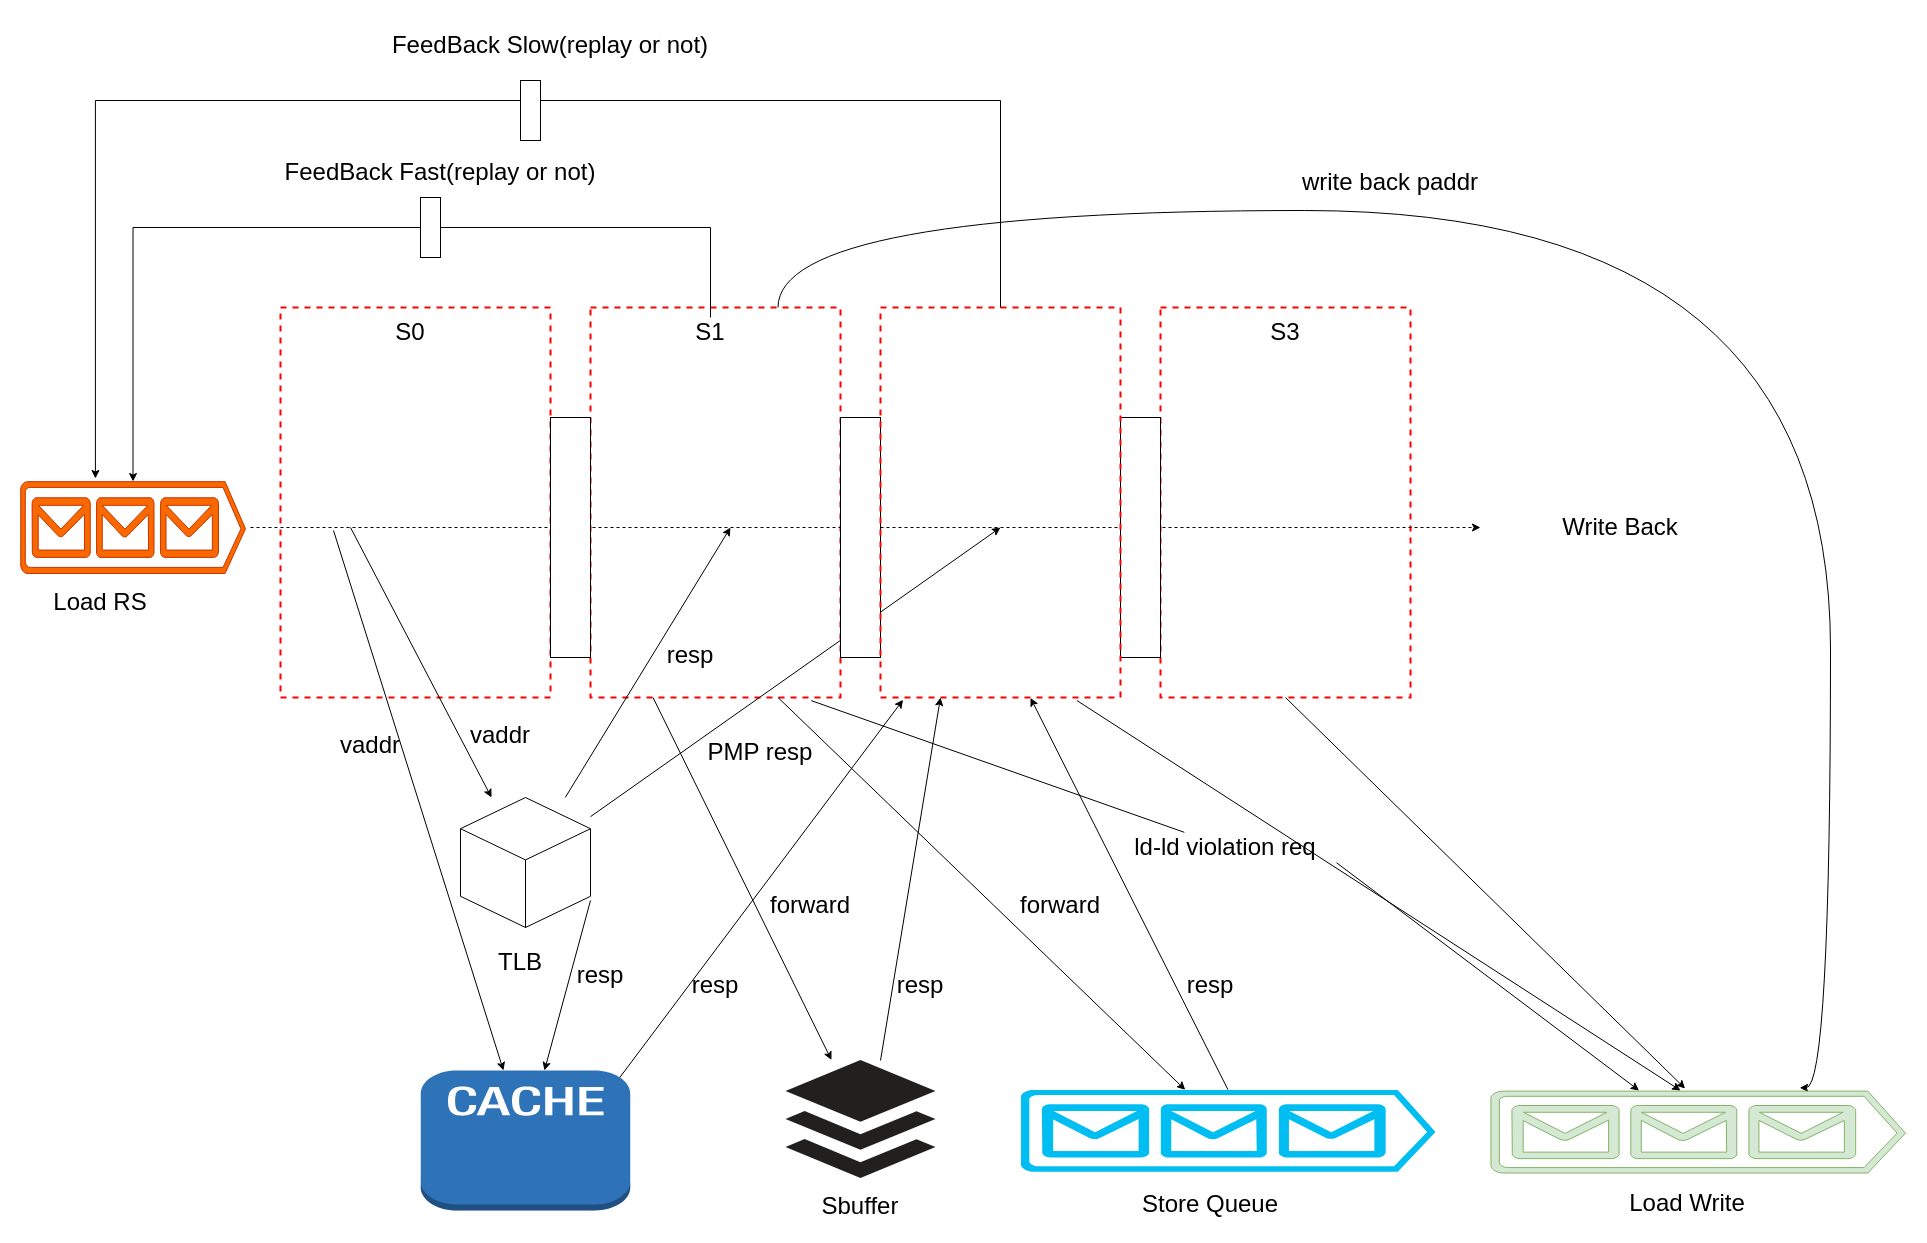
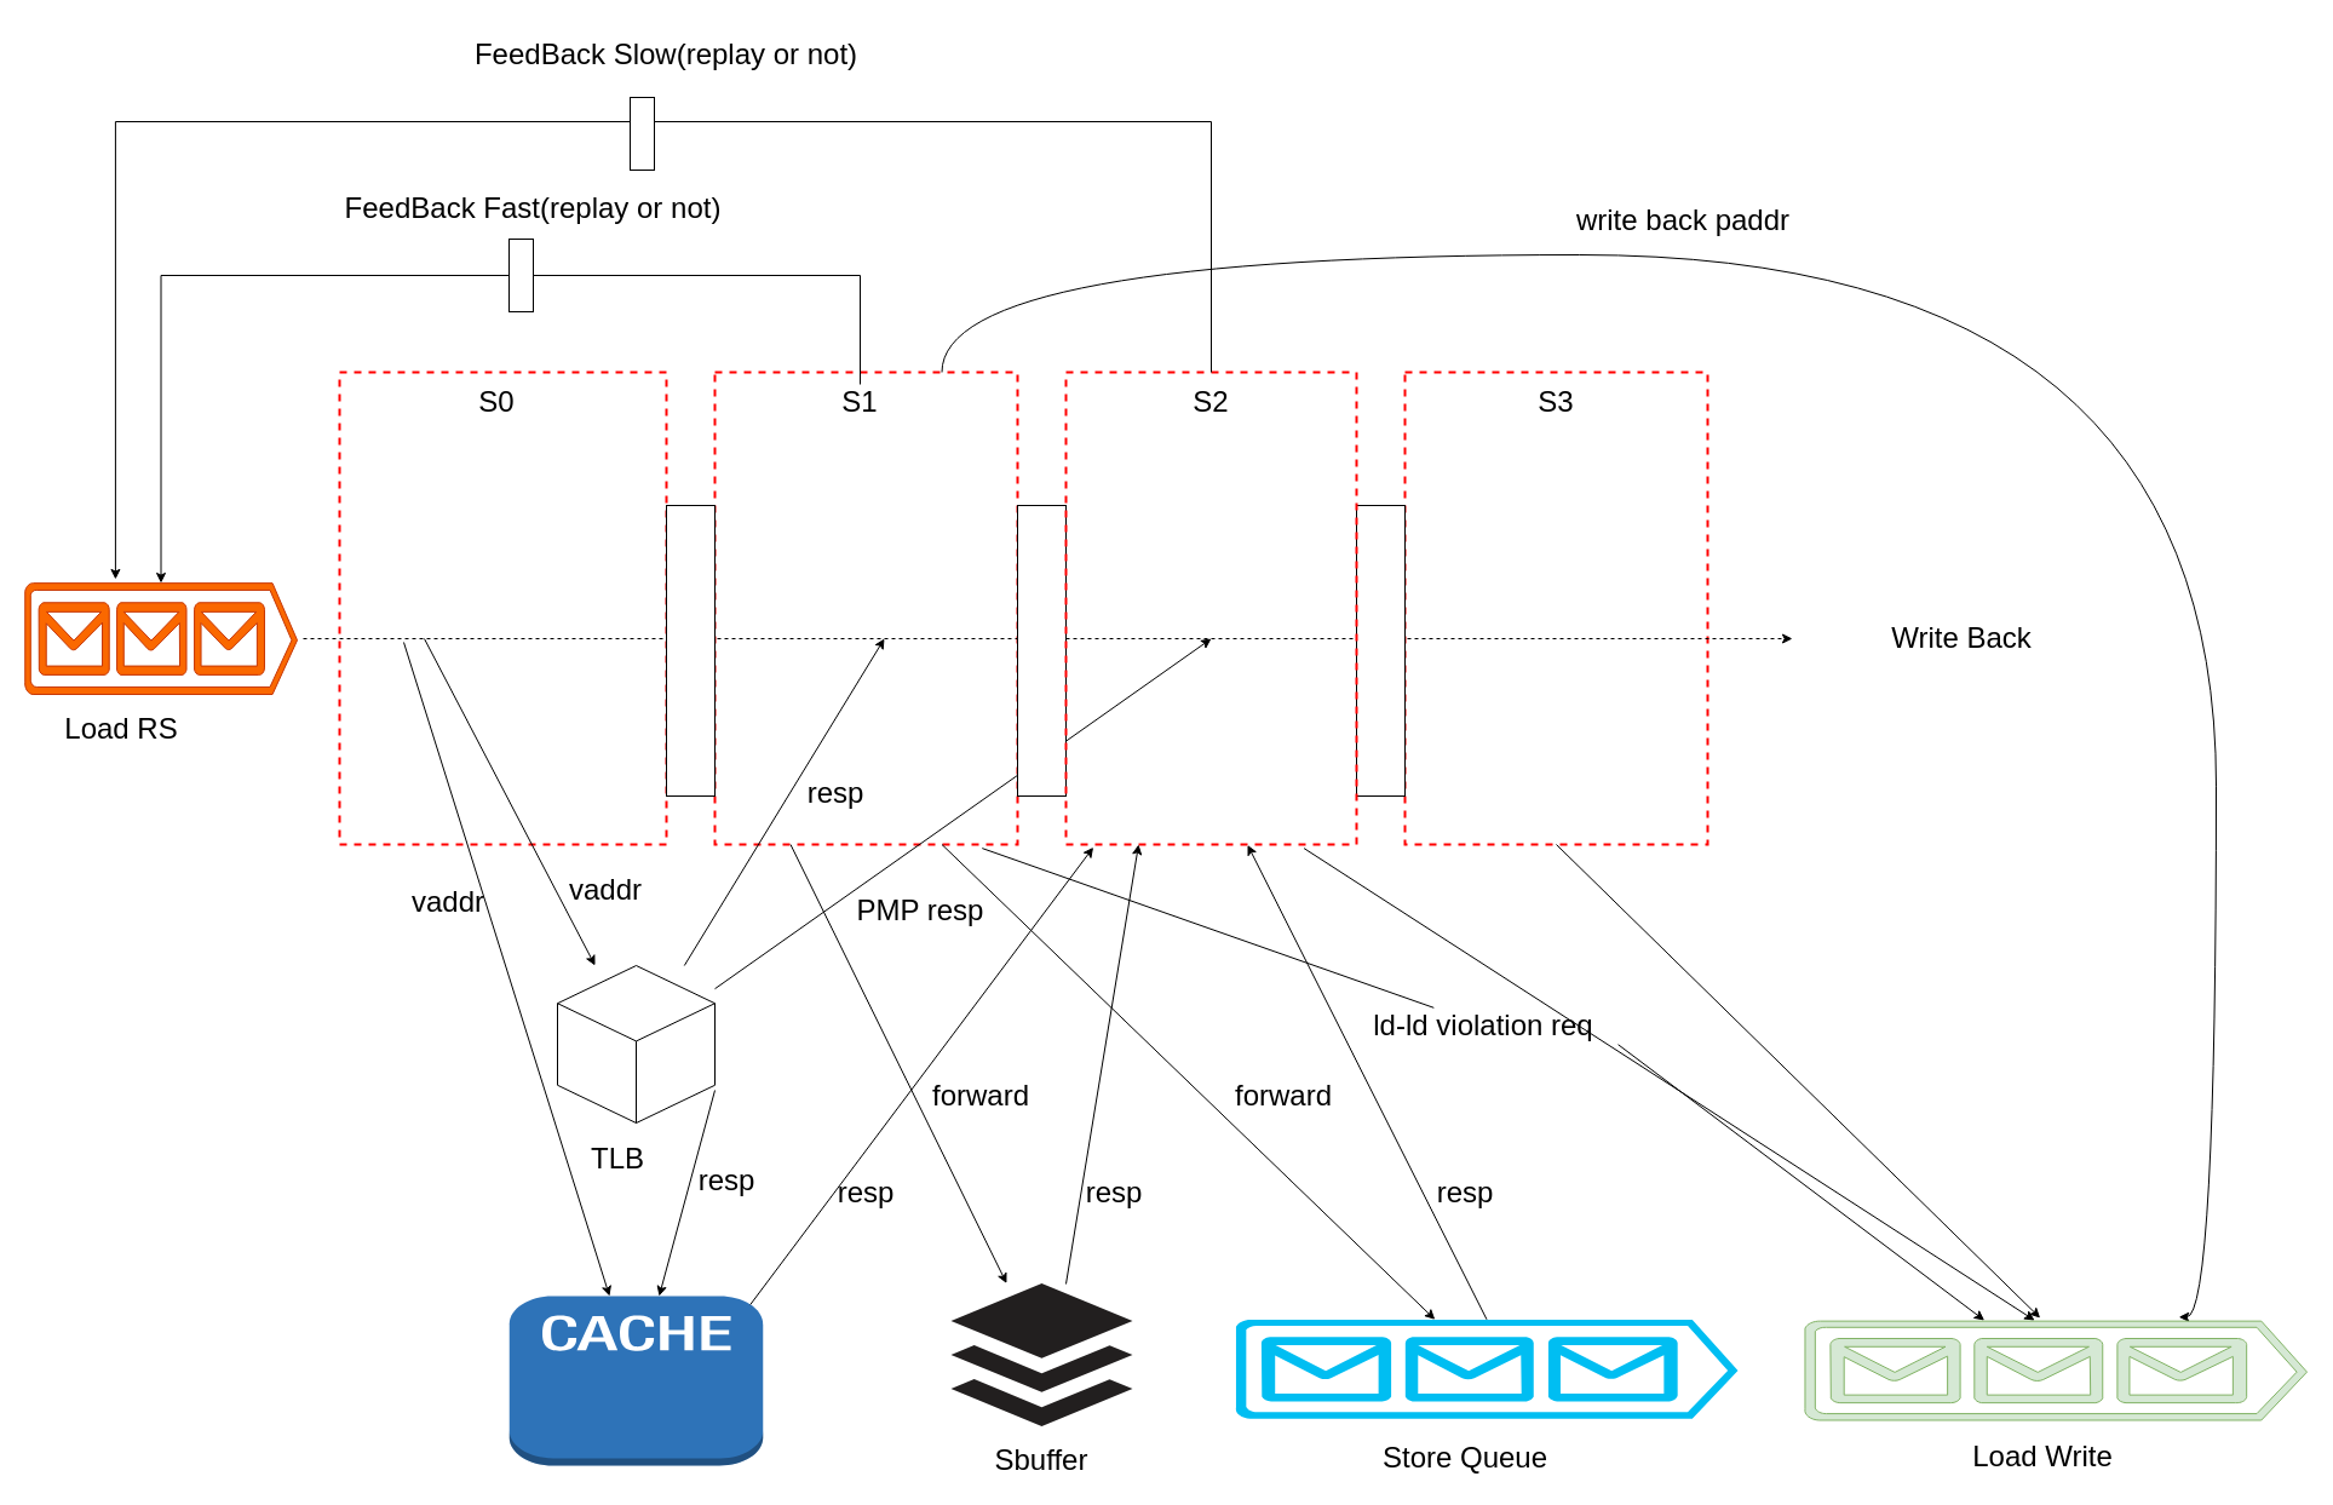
  <mxCell id="0" />
  <mxCell id="1" parent="0" />
  <mxCell id="2" style="edgeStyle=orthogonalEdgeStyle;rounded=0;orthogonalLoop=1;jettySize=auto;html=1;exitX=0.75;exitY=0;exitDx=0;exitDy=0;entryX=0.745;entryY=-0.039;entryDx=0;entryDy=0;entryPerimeter=0;curved=1;" edge="1" parent="1" source="3" target="35"><mxGeometry relative="1" as="geometry"><Array as="points"><mxPoint x="778" y="210" /><mxPoint x="1830" y="210" /><mxPoint x="1830" y="1087" /></Array></mxGeometry></mxCell>
  <mxCell id="3" value="" style="rounded=0;whiteSpace=wrap;html=1;fontSize=24;fillColor=none;dashed=1;strokeColor=#FF0000;strokeWidth=2;" vertex="1" parent="1"><mxGeometry x="590" y="307" width="250" height="390" as="geometry" /></mxCell>
  <mxCell id="4" value="" style="rounded=0;whiteSpace=wrap;html=1;fontSize=24;fillColor=none;dashed=1;strokeColor=#FF0000;strokeWidth=2;" vertex="1" parent="1"><mxGeometry x="1160" y="307" width="250" height="390" as="geometry" /></mxCell>
  <mxCell id="5" value="" style="rounded=0;whiteSpace=wrap;html=1;fontSize=24;fillColor=none;dashed=1;strokeColor=#FF0000;strokeWidth=2;" vertex="1" parent="1"><mxGeometry x="280" y="307" width="270" height="390" as="geometry" /></mxCell>
  <mxCell id="6" value="" style="endArrow=classic;html=1;rounded=0;fontSize=24;" edge="1" parent="1" source="15"><mxGeometry width="50" height="50" relative="1" as="geometry"><mxPoint x="620" y="807" as="sourcePoint" /><mxPoint x="1000" y="527" as="targetPoint" /></mxGeometry></mxCell>
  <mxCell id="7" value="" style="endArrow=classic;html=1;rounded=0;fontSize=24;exitX=1;exitY=0.5;exitDx=0;exitDy=0;dashed=1;" edge="1" parent="1"><mxGeometry width="50" height="50" relative="1" as="geometry"><mxPoint x="250" y="527" as="sourcePoint" /><mxPoint x="1480" y="527" as="targetPoint" /></mxGeometry></mxCell>
  <mxCell id="8" value="" style="rounded=0;whiteSpace=wrap;html=1;fontSize=24;" vertex="1" parent="1"><mxGeometry x="550" y="417" width="40" height="240" as="geometry" /></mxCell>
  <mxCell id="9" value="" style="rounded=0;whiteSpace=wrap;html=1;fontSize=24;" vertex="1" parent="1"><mxGeometry x="840" y="417" width="40" height="240" as="geometry" /></mxCell>
  <mxCell id="10" value="" style="rounded=0;whiteSpace=wrap;html=1;fontSize=24;" vertex="1" parent="1"><mxGeometry x="1120" y="417" width="40" height="240" as="geometry" /></mxCell>
  <mxCell id="11" value="S0" style="text;html=1;strokeColor=none;fillColor=none;align=center;verticalAlign=middle;whiteSpace=wrap;rounded=0;fontSize=24;" vertex="1" parent="1"><mxGeometry x="380" y="317" width="60" height="30" as="geometry" /></mxCell>
  <mxCell id="12" value="S1" style="text;html=1;strokeColor=none;fillColor=none;align=center;verticalAlign=middle;whiteSpace=wrap;rounded=0;fontSize=24;" vertex="1" parent="1"><mxGeometry x="680" y="317" width="60" height="30" as="geometry" /></mxCell>
+ <mxCell id="13" value="S2" style="text;html=1;strokeColor=none;fillColor=none;align=center;verticalAlign=middle;whiteSpace=wrap;rounded=0;fontSize=24;" vertex="1" parent="1"><mxGeometry x="970" y="317" width="60" height="30" as="geometry" /></mxCell>
  <mxCell id="14" value="S3" style="text;html=1;strokeColor=none;fillColor=none;align=center;verticalAlign=middle;whiteSpace=wrap;rounded=0;fontSize=24;" vertex="1" parent="1"><mxGeometry x="1255" y="317" width="60" height="30" as="geometry" /></mxCell>
  <mxCell id="15" value="" style="html=1;whiteSpace=wrap;shape=isoCube2;backgroundOutline=1;isoAngle=15;fontSize=24;" vertex="1" parent="1"><mxGeometry x="460" y="797" width="130" height="130" as="geometry" /></mxCell>
- <mxCell id="16" value="TLB" style="text;html=1;strokeColor=none;fillColor=none;align=center;verticalAlign=middle;whiteSpace=wrap;rounded=0;fontSize=24;" vertex="1" parent="1"><mxGeometry x="490" y="947" width="60" height="30" as="geometry" /></mxCell>
+ <mxCell id="16" value="TLB" style="text;html=1;strokeColor=none;fillColor=none;align=center;verticalAlign=middle;whiteSpace=wrap;rounded=0;fontSize=24;" vertex="1" parent="1"><mxGeometry x="480" y="942" width="60" height="30" as="geometry" /></mxCell>
  <mxCell id="17" value="" style="edgeStyle=elbowEdgeStyle;elbow=horizontal;endArrow=classic;html=1;rounded=0;fontSize=24;exitX=0.5;exitY=0;exitDx=0;exitDy=0;entryX=0.5;entryY=0;entryDx=0;entryDy=0;entryPerimeter=0;" edge="1" parent="1" source="12" target="23"><mxGeometry width="50" height="50" relative="1" as="geometry"><mxPoint x="720" y="297" as="sourcePoint" /><mxPoint x="170" y="487" as="targetPoint" /><Array as="points"><mxPoint x="540" y="227" /><mxPoint x="180" y="327" /></Array></mxGeometry></mxCell>
  <mxCell id="18" value="" style="endArrow=classic;html=1;rounded=0;fontSize=24;" edge="1" parent="1" target="15"><mxGeometry width="50" height="50" relative="1" as="geometry"><mxPoint x="350" y="527" as="sourcePoint" /><mxPoint x="540" y="727" as="targetPoint" /></mxGeometry></mxCell>
  <mxCell id="19" value="" style="endArrow=classic;html=1;rounded=0;fontSize=24;" edge="1" parent="1" source="15"><mxGeometry width="50" height="50" relative="1" as="geometry"><mxPoint x="600" y="807" as="sourcePoint" /><mxPoint x="730" y="527" as="targetPoint" /></mxGeometry></mxCell>
  <mxCell id="20" value="Write Back" style="text;html=1;strokeColor=none;fillColor=none;align=center;verticalAlign=middle;whiteSpace=wrap;rounded=0;fontSize=24;" vertex="1" parent="1"><mxGeometry x="1540" y="452" width="160" height="150" as="geometry" /></mxCell>
  <mxCell id="21" value="FeedBack Fast(replay or not)" style="text;html=1;strokeColor=none;fillColor=none;align=center;verticalAlign=middle;whiteSpace=wrap;rounded=0;fontSize=24;" vertex="1" parent="1"><mxGeometry x="280" y="147" width="320" height="50" as="geometry" /></mxCell>
  <mxCell id="22" value="vaddr" style="text;html=1;strokeColor=none;fillColor=none;align=center;verticalAlign=middle;whiteSpace=wrap;rounded=0;fontSize=24;" vertex="1" parent="1"><mxGeometry x="340" y="730" width="60" height="30" as="geometry" /></mxCell>
  <mxCell id="23" value="" style="verticalLabelPosition=bottom;html=1;verticalAlign=top;align=center;strokeColor=#C73500;fillColor=#fa6800;shape=mxgraph.azure.queue_generic;pointerEvents=1;fontSize=24;fontColor=#000000;" vertex="1" parent="1"><mxGeometry x="20" y="481" width="225" height="92" as="geometry" /></mxCell>
  <mxCell id="24" value="Load RS" style="text;html=1;strokeColor=none;fillColor=none;align=center;verticalAlign=middle;whiteSpace=wrap;rounded=0;fontSize=24;" vertex="1" parent="1"><mxGeometry x="40" y="592" width="120" height="20" as="geometry" /></mxCell>
  <mxCell id="25" value="resp" style="text;html=1;strokeColor=none;fillColor=none;align=center;verticalAlign=middle;whiteSpace=wrap;rounded=0;fontSize=24;" vertex="1" parent="1"><mxGeometry x="660" y="640" width="60" height="30" as="geometry" /></mxCell>
  <mxCell id="26" value="PMP resp" style="text;html=1;strokeColor=none;fillColor=none;align=center;verticalAlign=middle;whiteSpace=wrap;rounded=0;fontSize=24;" vertex="1" parent="1"><mxGeometry x="690" y="737" width="140" height="30" as="geometry" /></mxCell>
  <mxCell id="27" value="" style="rounded=0;whiteSpace=wrap;html=1;fontSize=24;" vertex="1" parent="1"><mxGeometry x="420" y="197" width="20" height="60" as="geometry" /></mxCell>
  <mxCell id="28" value="" style="rounded=0;whiteSpace=wrap;html=1;fontSize=24;fillColor=none;dashed=1;strokeColor=#FF0000;strokeWidth=2;" vertex="1" parent="1"><mxGeometry x="880" y="307" width="240" height="390" as="geometry" /></mxCell>
  <mxCell id="29" value="" style="outlineConnect=0;dashed=0;verticalLabelPosition=bottom;verticalAlign=top;align=center;html=1;shape=mxgraph.aws3.cache_node;fillColor=#2E73B8;gradientColor=none;" vertex="1" parent="1"><mxGeometry x="420.25" y="1070" width="209.5" height="140" as="geometry" /></mxCell>
  <mxCell id="30" value="" style="endArrow=classic;html=1;rounded=0;fontSize=24;" edge="1" parent="1" target="29"><mxGeometry width="50" height="50" relative="1" as="geometry"><mxPoint x="333" y="530" as="sourcePoint" /><mxPoint x="413" y="1150" as="targetPoint" /></mxGeometry></mxCell>
  <mxCell id="31" value="" style="group" vertex="1" connectable="0" parent="1"><mxGeometry x="770" y="1059.5" width="180" height="161" as="geometry" /></mxCell>
  <mxCell id="32" value="" style="dashed=0;outlineConnect=0;html=1;align=center;labelPosition=center;verticalLabelPosition=bottom;verticalAlign=top;shape=mxgraph.weblogos.buffer;fillColor=#221F1F;strokeColor=none" vertex="1" parent="31"><mxGeometry x="15" width="150" height="118" as="geometry" /></mxCell>
  <mxCell id="33" value="Sbuffer" style="text;html=1;strokeColor=none;fillColor=none;align=center;verticalAlign=middle;whiteSpace=wrap;rounded=0;fontSize=24;" vertex="1" parent="31"><mxGeometry y="131" width="180" height="30" as="geometry" /></mxCell>
  <mxCell id="34" value="" style="group" vertex="1" connectable="0" parent="1"><mxGeometry x="1490" y="1090.5" width="415" height="127.5" as="geometry" /></mxCell>
  <mxCell id="35" value="" style="verticalLabelPosition=bottom;html=1;verticalAlign=top;align=center;strokeColor=#82b366;fillColor=#d5e8d4;shape=mxgraph.azure.queue_generic;pointerEvents=1;fontSize=24;" vertex="1" parent="34"><mxGeometry width="415" height="82" as="geometry" /></mxCell>
  <mxCell id="36" value="Load Write" style="text;html=1;strokeColor=none;fillColor=none;align=center;verticalAlign=middle;whiteSpace=wrap;rounded=0;fontSize=24;" vertex="1" parent="34"><mxGeometry x="107" y="97.5" width="180" height="30" as="geometry" /></mxCell>
  <mxCell id="37" value="" style="group" vertex="1" connectable="0" parent="1"><mxGeometry x="1020" y="1089.25" width="415" height="130" as="geometry" /></mxCell>
  <mxCell id="38" value="" style="verticalLabelPosition=bottom;html=1;verticalAlign=top;align=center;strokeColor=none;fillColor=#00BEF2;shape=mxgraph.azure.queue_generic;pointerEvents=1;fontSize=24;" vertex="1" parent="37"><mxGeometry width="415" height="82" as="geometry" /></mxCell>
  <mxCell id="39" value="Store Queue" style="text;html=1;strokeColor=none;fillColor=none;align=center;verticalAlign=middle;whiteSpace=wrap;rounded=0;fontSize=24;" vertex="1" parent="37"><mxGeometry x="100" y="100" width="180" height="30" as="geometry" /></mxCell>
  <mxCell id="40" value="" style="edgeStyle=elbowEdgeStyle;elbow=horizontal;endArrow=classic;html=1;rounded=0;fontSize=24;exitX=0.5;exitY=0;exitDx=0;exitDy=0;entryX=0.333;entryY=-0.033;entryDx=0;entryDy=0;entryPerimeter=0;" edge="1" parent="1" source="28" target="23"><mxGeometry width="50" height="50" relative="1" as="geometry"><mxPoint x="720" y="327" as="sourcePoint" /><mxPoint x="142.5" y="491" as="targetPoint" /><Array as="points"><mxPoint x="550" y="100" /><mxPoint x="643" y="130" /><mxPoint x="553" y="150" /><mxPoint x="190" y="337" /></Array></mxGeometry></mxCell>
  <mxCell id="41" value="FeedBack Slow(replay or not)" style="text;html=1;strokeColor=none;fillColor=none;align=center;verticalAlign=middle;whiteSpace=wrap;rounded=0;fontSize=24;" vertex="1" parent="1"><mxGeometry x="390" y="20" width="320" height="50" as="geometry" /></mxCell>
  <mxCell id="42" value="" style="endArrow=classic;html=1;rounded=0;fontSize=24;exitX=0.25;exitY=1;exitDx=0;exitDy=0;" edge="1" parent="1" source="3" target="32"><mxGeometry width="50" height="50" relative="1" as="geometry"><mxPoint x="574.776" y="807" as="sourcePoint" /><mxPoint x="740" y="537" as="targetPoint" /></mxGeometry></mxCell>
  <mxCell id="43" value="" style="endArrow=classic;html=1;rounded=0;fontSize=24;entryX=0.397;entryY=0.001;entryDx=0;entryDy=0;entryPerimeter=0;exitX=0.75;exitY=1;exitDx=0;exitDy=0;" edge="1" parent="1" source="3" target="38"><mxGeometry width="50" height="50" relative="1" as="geometry"><mxPoint x="710" y="540.08" as="sourcePoint" /><mxPoint x="853.957" y="1069.5" as="targetPoint" /></mxGeometry></mxCell>
  <mxCell id="44" value="forward" style="text;html=1;strokeColor=none;fillColor=none;align=center;verticalAlign=middle;whiteSpace=wrap;rounded=0;fontSize=24;" vertex="1" parent="1"><mxGeometry x="740" y="890" width="140" height="30" as="geometry" /></mxCell>
  <mxCell id="45" value="forward" style="text;html=1;strokeColor=none;fillColor=none;align=center;verticalAlign=middle;whiteSpace=wrap;rounded=0;fontSize=24;" vertex="1" parent="1"><mxGeometry x="990" y="890" width="140" height="30" as="geometry" /></mxCell>
  <mxCell id="46" value="" style="endArrow=classic;html=1;rounded=0;fontSize=24;entryX=0.358;entryY=-0.006;entryDx=0;entryDy=0;entryPerimeter=0;exitX=0.883;exitY=1.008;exitDx=0;exitDy=0;exitPerimeter=0;startArrow=none;" edge="1" parent="1" source="57" target="35"><mxGeometry width="50" height="50" relative="1" as="geometry"><mxPoint x="787.5" y="707" as="sourcePoint" /><mxPoint x="1194.755" y="1099.332" as="targetPoint" /></mxGeometry></mxCell>
  <mxCell id="47" value="" style="endArrow=classic;html=1;rounded=0;fontSize=24;" edge="1" parent="1" target="29"><mxGeometry width="50" height="50" relative="1" as="geometry"><mxPoint x="590" y="900" as="sourcePoint" /><mxPoint x="740" y="537" as="targetPoint" /></mxGeometry></mxCell>
  <mxCell id="48" value="resp" style="text;html=1;strokeColor=none;fillColor=none;align=center;verticalAlign=middle;whiteSpace=wrap;rounded=0;fontSize=24;" vertex="1" parent="1"><mxGeometry x="569.75" y="960" width="60" height="30" as="geometry" /></mxCell>
  <mxCell id="49" value="vaddr" style="text;html=1;strokeColor=none;fillColor=none;align=center;verticalAlign=middle;whiteSpace=wrap;rounded=0;fontSize=24;" vertex="1" parent="1"><mxGeometry x="470" y="720" width="60" height="30" as="geometry" /></mxCell>
  <mxCell id="50" value="" style="endArrow=classic;html=1;rounded=0;fontSize=24;exitX=0.95;exitY=0.05;exitDx=0;exitDy=0;exitPerimeter=0;entryX=0.094;entryY=1.006;entryDx=0;entryDy=0;entryPerimeter=0;" edge="1" parent="1" source="29" target="28"><mxGeometry width="50" height="50" relative="1" as="geometry"><mxPoint x="600" y="910" as="sourcePoint" /><mxPoint x="553.958" y="1080" as="targetPoint" /></mxGeometry></mxCell>
  <mxCell id="51" value="resp" style="text;html=1;strokeColor=none;fillColor=none;align=center;verticalAlign=middle;whiteSpace=wrap;rounded=0;fontSize=24;" vertex="1" parent="1"><mxGeometry x="685" y="970" width="60" height="30" as="geometry" /></mxCell>
  <mxCell id="52" value="" style="endArrow=classic;html=1;rounded=0;fontSize=24;entryX=0.25;entryY=1;entryDx=0;entryDy=0;" edge="1" parent="1" target="28"><mxGeometry width="50" height="50" relative="1" as="geometry"><mxPoint x="880" y="1060" as="sourcePoint" /><mxPoint x="840.955" y="1069.5" as="targetPoint" /></mxGeometry></mxCell>
  <mxCell id="53" value="" style="endArrow=classic;html=1;rounded=0;fontSize=24;entryX=0.625;entryY=1.001;entryDx=0;entryDy=0;entryPerimeter=0;exitX=0.5;exitY=0;exitDx=0;exitDy=0;exitPerimeter=0;" edge="1" parent="1" source="38" target="28"><mxGeometry width="50" height="50" relative="1" as="geometry"><mxPoint x="890" y="1070" as="sourcePoint" /><mxPoint x="950" y="707" as="targetPoint" /></mxGeometry></mxCell>
  <mxCell id="54" value="resp" style="text;html=1;strokeColor=none;fillColor=none;align=center;verticalAlign=middle;whiteSpace=wrap;rounded=0;fontSize=24;" vertex="1" parent="1"><mxGeometry x="890" y="970" width="60" height="30" as="geometry" /></mxCell>
  <mxCell id="55" value="resp" style="text;html=1;strokeColor=none;fillColor=none;align=center;verticalAlign=middle;whiteSpace=wrap;rounded=0;fontSize=24;" vertex="1" parent="1"><mxGeometry x="1180" y="970" width="60" height="30" as="geometry" /></mxCell>
  <mxCell id="56" value="" style="endArrow=classic;html=1;rounded=0;fontSize=24;entryX=0.458;entryY=-0.006;entryDx=0;entryDy=0;entryPerimeter=0;exitX=0.819;exitY=1.008;exitDx=0;exitDy=0;exitPerimeter=0;" edge="1" parent="1" source="28" target="35"><mxGeometry width="50" height="50" relative="1" as="geometry"><mxPoint x="1237.5" y="1099.25" as="sourcePoint" /><mxPoint x="1040" y="707.39" as="targetPoint" /></mxGeometry></mxCell>
  <mxCell id="57" value="ld-ld violation req" style="text;html=1;strokeColor=none;fillColor=none;align=center;verticalAlign=middle;whiteSpace=wrap;rounded=0;fontSize=24;" vertex="1" parent="1"><mxGeometry x="1080" y="832" width="290" height="30" as="geometry" /></mxCell>
  <mxCell id="58" value="" style="endArrow=none;html=1;rounded=0;fontSize=24;entryX=0.358;entryY=-0.006;entryDx=0;entryDy=0;entryPerimeter=0;exitX=0.883;exitY=1.008;exitDx=0;exitDy=0;exitPerimeter=0;" edge="1" parent="1" source="3" target="57"><mxGeometry width="50" height="50" relative="1" as="geometry"><mxPoint x="810.75" y="700.12" as="sourcePoint" /><mxPoint x="1638.57" y="1090.008" as="targetPoint" /></mxGeometry></mxCell>
  <mxCell id="59" value="" style="endArrow=classic;html=1;rounded=0;fontSize=24;entryX=0.469;entryY=-0.03;entryDx=0;entryDy=0;entryPerimeter=0;exitX=0.5;exitY=1;exitDx=0;exitDy=0;" edge="1" parent="1" source="4" target="35"><mxGeometry width="50" height="50" relative="1" as="geometry"><mxPoint x="1086.56" y="710.12" as="sourcePoint" /><mxPoint x="1690.07" y="1100.008" as="targetPoint" /></mxGeometry></mxCell>
  <mxCell id="60" value="" style="rounded=0;whiteSpace=wrap;html=1;fontSize=24;" vertex="1" parent="1"><mxGeometry x="520" y="80" width="20" height="60" as="geometry" /></mxCell>
  <mxCell id="61" value="write back paddr" style="text;html=1;strokeColor=none;fillColor=none;align=center;verticalAlign=middle;whiteSpace=wrap;rounded=0;fontSize=24;" vertex="1" parent="1"><mxGeometry x="1230" y="157" width="320" height="50" as="geometry" /></mxCell>
